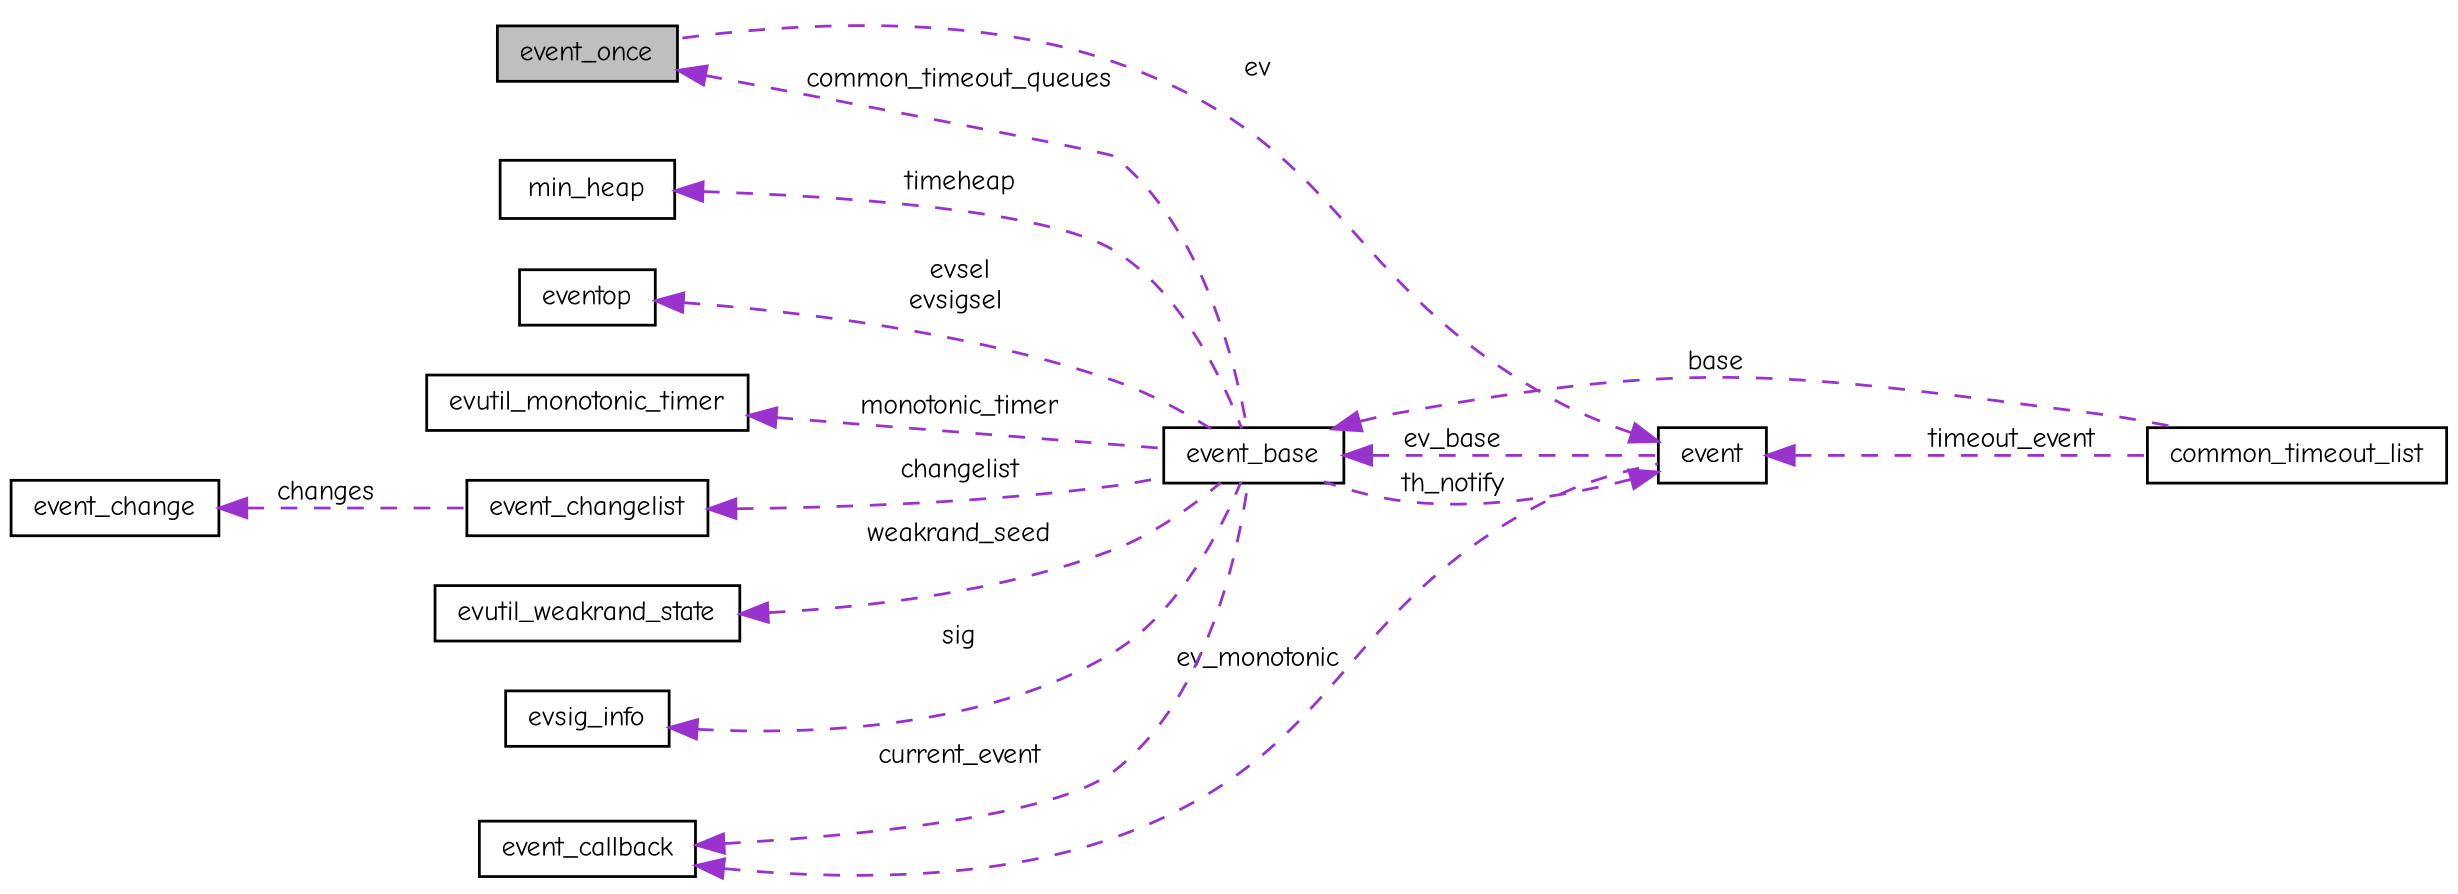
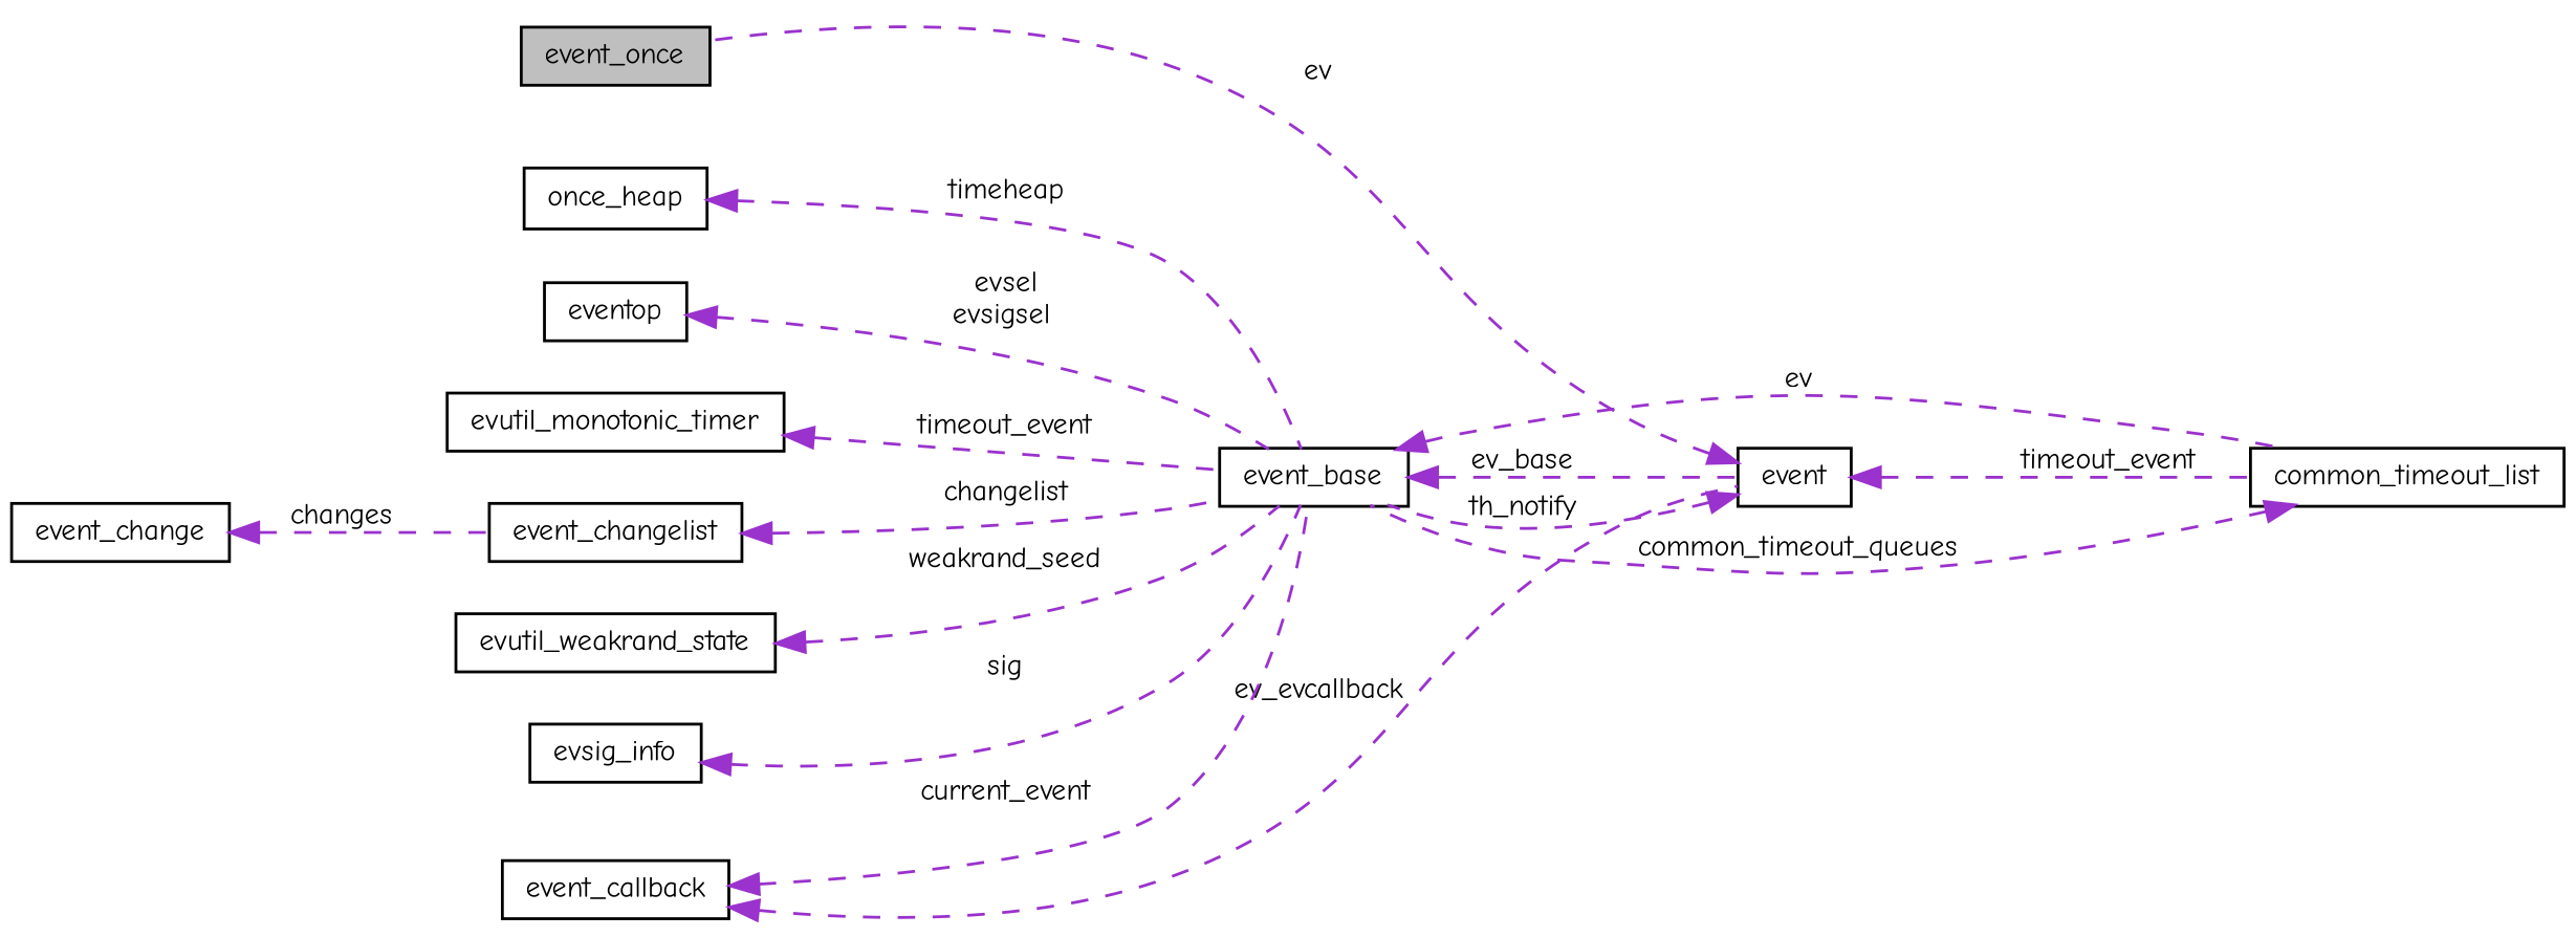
  digraph {
    fontname="Comic Neue"
    rankdir=LR
    node [color=black fillcolor=white fontname="Comic Neue" fontsize=10 shape=record style=filled]
    edge [color=darkorchid3 dir=back fontname="Comic Neue" fontsize=10 labelfontname=Helvetica labelfontsize=10 style=dashed]
    n1 [fillcolor=grey75 fontcolor=black height=0.2 label=event_once width=0.4]
    n2 [height=0.2 label=event width=0.4]
    n3 [height=0.2 label=event_base width=0.4]
    n4 [height=0.2 label=common_timeout_list width=0.4]
    n5 [height=0.2 label=evsig_info width=0.4]
-   n6 [height=0.2 label=min_heap width=0.4]
+   n6 [height=0.2 label=once_heap width=0.4]
    n7 [height=0.2 label=event_callback width=0.4]
    n8 [height=0.2 label=eventop width=0.4]
    n9 [height=0.2 label=evutil_monotonic_timer width=0.4]
    n10 [height=0.2 label=event_changelist width=0.4]
    n11 [height=0.2 label=event_change width=0.4]
    n12 [height=0.2 label=evutil_weakrand_state width=0.4]
    n2 -> n1 [label=" ev"]
    n2 -> n3 [label=" th_notify"]
    n2 -> n4 [label=" timeout_event"]
    n3 -> n2 [label=" ev_base"]
-   n3 -> n4 [label=" base"]
-   n1 -> n3 [label=" common_timeout_queues"]
+   n3 -> n4 [label=" ev"]
+   n4 -> n3 [label=" common_timeout_queues"]
    n5 -> n3 [label=" sig"]
    n6 -> n3 [label=" timeheap"]
-   n7 -> n2 [label=" ev_monotonic"]
+   n7 -> n2 [label=" ev_evcallback"]
    n7 -> n3 [label=" current_event"]
    n8 -> n3 [label=" evsel\nevsigsel"]
-   n9 -> n3 [label=" monotonic_timer"]
+   n9 -> n3 [label=" timeout_event"]
    n10 -> n3 [label=" changelist"]
    n11 -> n10 [label=" changes"]
    n12 -> n3 [label=" weakrand_seed"]
  }
